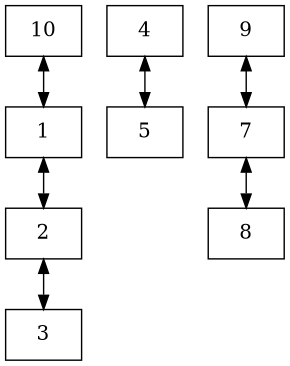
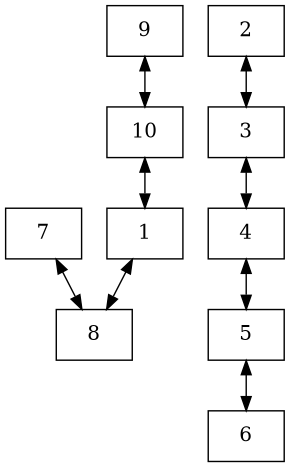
  digraph {
    compound=true
    rankdir=TB
    node [shape=box]
    edge [dir=both]
    n1 [label=1]
    n2 [label=2]
    n3 [label=3]
    n4 [label=4]
    n5 [label=5]
+   n6 [label=6]
    n7 [label=7]
    n8 [label=8]
    n9 [label=9]
    n10 [label=10]
-   n1 -> n2
+   n1 -> n8
    n2 -> n3
+   n3 -> n4
    n4 -> n5
+   n5 -> n6
    n7 -> n8
-   n9 -> n7
+   n9 -> n10
    n10 -> n1
  }
